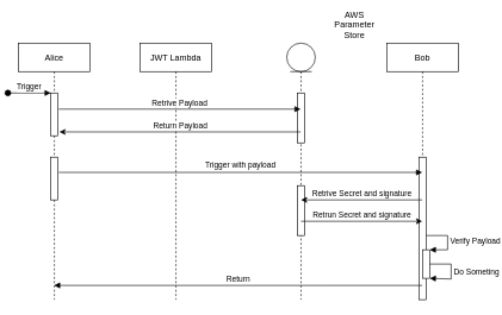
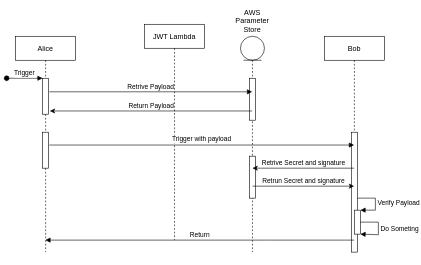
  <mxCell id="0" />
  <mxCell id="1" parent="0" />
  <mxCell id="2" value="Alice" style="shape=umlLifeline;perimeter=lifelinePerimeter;container=1;collapsible=0;recursiveResize=0;rounded=0;shadow=0;strokeWidth=1;" vertex="1" parent="1"><mxGeometry x="20" y="60" width="100" height="360" as="geometry" /></mxCell>
  <mxCell id="3" value="" style="points=[];perimeter=orthogonalPerimeter;rounded=0;shadow=0;strokeWidth=1;" vertex="1" parent="2"><mxGeometry x="45" y="70" width="10" height="60" as="geometry" /></mxCell>
  <mxCell id="4" value="Trigger" style="verticalAlign=bottom;startArrow=oval;endArrow=block;startSize=8;shadow=0;strokeWidth=1;" edge="1" parent="2" target="3"><mxGeometry relative="1" as="geometry"><mxPoint x="-15" y="70" as="sourcePoint" /></mxGeometry></mxCell>
  <mxCell id="5" value="" style="points=[];perimeter=orthogonalPerimeter;rounded=0;shadow=0;strokeWidth=1;" vertex="1" parent="2"><mxGeometry x="45" y="160" width="10" height="60" as="geometry" /></mxCell>
  <mxCell id="6" value="" style="shape=umlLifeline;participant=umlEntity;perimeter=lifelinePerimeter;whiteSpace=wrap;html=1;container=1;collapsible=0;recursiveResize=0;verticalAlign=top;spacingTop=36;outlineConnect=0;" vertex="1" parent="1"><mxGeometry x="395" y="60" width="40" height="360" as="geometry" /></mxCell>
  <mxCell id="7" value="" style="points=[];perimeter=orthogonalPerimeter;rounded=0;shadow=0;strokeWidth=1;" vertex="1" parent="6"><mxGeometry x="15" y="70" width="10" height="70" as="geometry" /></mxCell>
  <mxCell id="8" value="" style="points=[];perimeter=orthogonalPerimeter;rounded=0;shadow=0;strokeWidth=1;" vertex="1" parent="6"><mxGeometry x="15" y="200" width="10" height="70" as="geometry" /></mxCell>
- <mxCell id="9" value="AWS Parameter Store" style="text;html=1;strokeColor=none;fillColor=none;align=center;verticalAlign=middle;whiteSpace=wrap;rounded=0;" vertex="1" parent="1"><mxGeometry x="460" y="20" width="60" height="30" as="geometry" /></mxCell>
- <mxCell id="10" value="JWT Lambda" style="shape=umlLifeline;perimeter=lifelinePerimeter;container=1;collapsible=0;recursiveResize=0;rounded=0;shadow=0;strokeWidth=1;" vertex="1" parent="1"><mxGeometry x="190" y="60" width="100" height="360" as="geometry" /></mxCell>
+ <mxCell id="9" value="AWS Parameter Store" style="text;html=1;strokeColor=none;fillColor=none;align=center;verticalAlign=middle;whiteSpace=wrap;rounded=0;" vertex="1" parent="1"><mxGeometry x="385" y="20" width="60" height="30" as="geometry" /></mxCell>
+ <mxCell id="10" value="JWT Lambda" style="shape=umlLifeline;perimeter=lifelinePerimeter;container=1;collapsible=0;recursiveResize=0;rounded=0;shadow=0;strokeWidth=1;" vertex="1" parent="1"><mxGeometry x="235" y="40" width="100" height="360" as="geometry" /></mxCell>
  <mxCell id="11" value="Bob" style="shape=umlLifeline;perimeter=lifelinePerimeter;container=1;collapsible=0;recursiveResize=0;rounded=0;shadow=0;strokeWidth=1;" vertex="1" parent="1"><mxGeometry x="535" y="60" width="100" height="360" as="geometry" /></mxCell>
  <mxCell id="12" value="" style="points=[];perimeter=orthogonalPerimeter;rounded=0;shadow=0;strokeWidth=1;" vertex="1" parent="11"><mxGeometry x="45" y="160" width="10" height="200" as="geometry" /></mxCell>
  <mxCell id="13" value="" style="html=1;points=[];perimeter=orthogonalPerimeter;" vertex="1" parent="11"><mxGeometry x="50" y="290" width="10" height="40" as="geometry" /></mxCell>
  <mxCell id="14" value="Verify Payload" style="edgeStyle=orthogonalEdgeStyle;html=1;align=left;spacingLeft=2;endArrow=block;rounded=0;entryX=1;entryY=0;" edge="1" target="13" parent="11"><mxGeometry relative="1" as="geometry"><mxPoint x="55" y="270" as="sourcePoint" /><Array as="points"><mxPoint x="85" y="270" /></Array></mxGeometry></mxCell>
  <mxCell id="15" value="Do Someting" style="edgeStyle=orthogonalEdgeStyle;html=1;align=left;spacingLeft=2;endArrow=block;rounded=0;" edge="1" parent="11"><mxGeometry relative="1" as="geometry"><mxPoint x="60" y="310" as="sourcePoint" /><Array as="points"><mxPoint x="90" y="310" /><mxPoint x="90" y="331" /></Array><mxPoint x="60" y="330" as="targetPoint" /></mxGeometry></mxCell>
  <mxCell id="16" value="Retrive Payload" style="html=1;verticalAlign=bottom;endArrow=block;rounded=0;exitX=1.12;exitY=0.377;exitDx=0;exitDy=0;exitPerimeter=0;" edge="1" parent="1" source="3" target="6"><mxGeometry width="80" relative="1" as="geometry"><mxPoint x="85" y="150" as="sourcePoint" /><mxPoint x="395" y="150" as="targetPoint" /></mxGeometry></mxCell>
  <mxCell id="17" value="Return Payload" style="html=1;verticalAlign=bottom;endArrow=none;rounded=0;endFill=0;startArrow=classic;startFill=1;exitX=1.2;exitY=0.91;exitDx=0;exitDy=0;exitPerimeter=0;" edge="1" parent="1" source="3" target="6"><mxGeometry width="80" relative="1" as="geometry"><mxPoint x="85" y="180" as="sourcePoint" /><mxPoint x="395" y="180" as="targetPoint" /></mxGeometry></mxCell>
  <mxCell id="18" value="Trigger with payload" style="html=1;verticalAlign=bottom;endArrow=block;rounded=0;exitX=1.12;exitY=0.357;exitDx=0;exitDy=0;exitPerimeter=0;" edge="1" parent="1" source="5" target="11"><mxGeometry width="80" relative="1" as="geometry"><mxPoint x="85" y="240" as="sourcePoint" /><mxPoint x="395" y="240" as="targetPoint" /></mxGeometry></mxCell>
  <mxCell id="19" value="Retrive Secret and signature" style="html=1;verticalAlign=bottom;endArrow=none;rounded=0;startArrow=classic;startFill=1;endFill=0;" edge="1" parent="1" target="11"><mxGeometry width="80" relative="1" as="geometry"><mxPoint x="415" y="280" as="sourcePoint" /><mxPoint x="495" y="280" as="targetPoint" /></mxGeometry></mxCell>
  <mxCell id="20" value="Retrun Secret and signature" style="html=1;verticalAlign=bottom;endArrow=classic;rounded=0;startArrow=none;startFill=0;endFill=1;" edge="1" parent="1"><mxGeometry width="80" relative="1" as="geometry"><mxPoint x="415" y="310" as="sourcePoint" /><mxPoint x="584.5" y="310" as="targetPoint" /></mxGeometry></mxCell>
  <mxCell id="21" value="Return" style="html=1;verticalAlign=bottom;endArrow=block;rounded=0;" edge="1" parent="1" source="11" target="2"><mxGeometry width="80" relative="1" as="geometry"><mxPoint x="275" y="400" as="sourcePoint" /><mxPoint x="135" y="400" as="targetPoint" /><Array as="points"><mxPoint x="445" y="400" /></Array></mxGeometry></mxCell>
